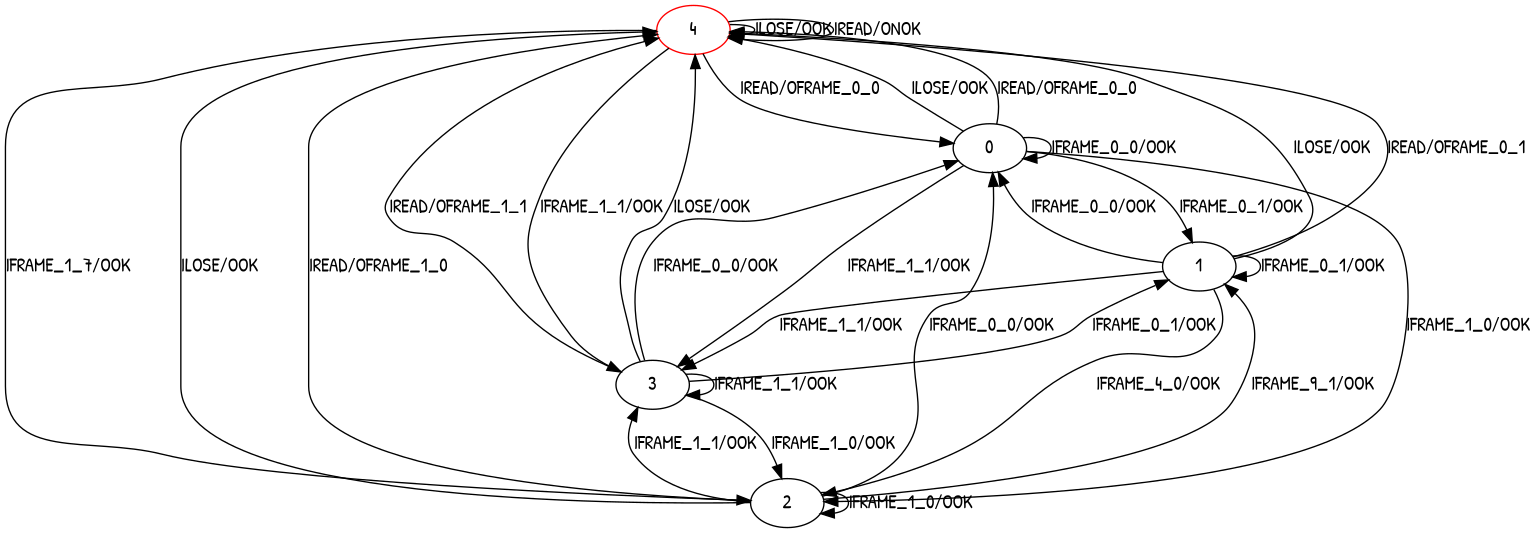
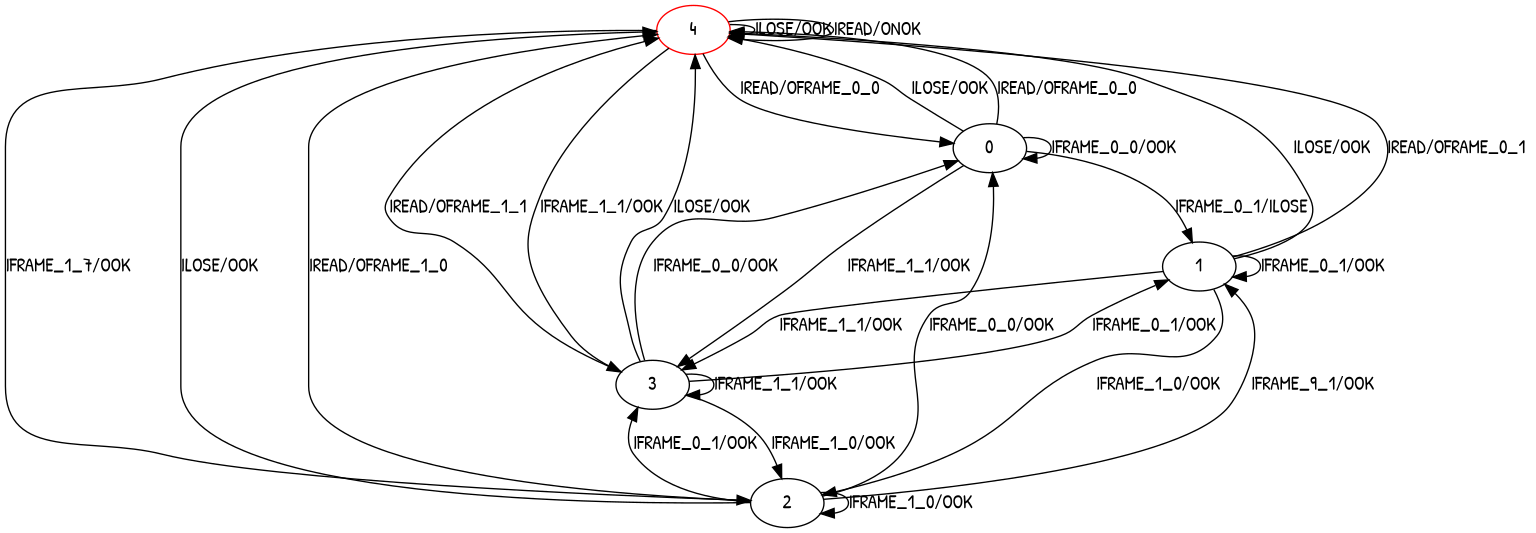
  digraph {
    fontname="Patrick Hand"
    node [fontname="Patrick Hand"]
    edge [fontname="Patrick Hand"]
    4 [color=red]
    0
    2
    3
    1
    4 -> 4 [label="ILOSE/OOK"]
    4 -> 4 [label="IREAD/ONOK"]
    4 -> 0 [label="IREAD/OFRAME_0_0"]
    4 -> 2 [label="IFRAME_1_7/OOK"]
    4 -> 3 [label="IFRAME_1_1/OOK"]
    0 -> 4 [label="ILOSE/OOK"]
    0 -> 4 [label="IREAD/OFRAME_0_0"]
    0 -> 0 [label="IFRAME_0_0/OOK"]
-   0 -> 2 [label="IFRAME_1_0/OOK"]
    0 -> 3 [label="IFRAME_1_1/OOK"]
-   0 -> 1 [label="IFRAME_0_1/OOK"]
+   0 -> 1 [label="IFRAME_0_1/ILOSE"]
    2 -> 4 [label="ILOSE/OOK"]
    2 -> 4 [label="IREAD/OFRAME_1_0"]
    2 -> 0 [label="IFRAME_0_0/OOK"]
    2 -> 2 [label="IFRAME_1_0/OOK"]
-   2 -> 3 [label="IFRAME_1_1/OOK"]
+   2 -> 3 [label="IFRAME_0_1/OOK"]
    2 -> 1 [label="IFRAME_9_1/OOK"]
    3 -> 4 [label="ILOSE/OOK"]
    3 -> 4 [label="IREAD/OFRAME_1_1"]
    3 -> 0 [label="IFRAME_0_0/OOK"]
    3 -> 2 [label="IFRAME_1_0/OOK"]
    3 -> 3 [label="IFRAME_1_1/OOK"]
    3 -> 1 [label="IFRAME_0_1/OOK"]
    1 -> 4 [label="ILOSE/OOK"]
    1 -> 4 [label="IREAD/OFRAME_0_1"]
-   1 -> 0 [label="IFRAME_0_0/OOK"]
-   1 -> 2 [label="IFRAME_4_0/OOK"]
+   1 -> 2 [label="IFRAME_1_0/OOK"]
    1 -> 3 [label="IFRAME_1_1/OOK"]
    1 -> 1 [label="IFRAME_0_1/OOK"]
  }
